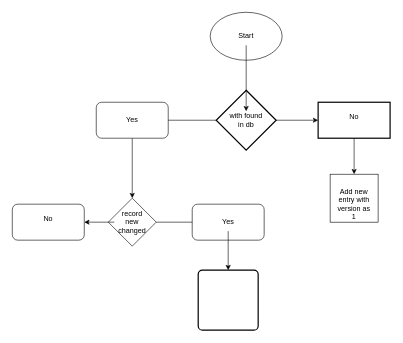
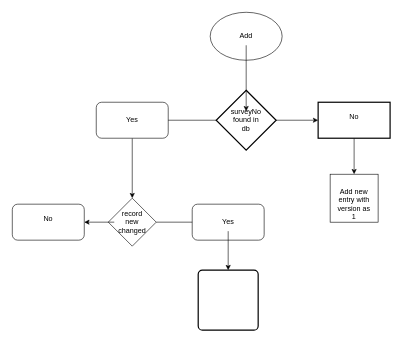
  <mxCell id="0" />
  <mxCell id="1" parent="0" />
  <mxCell id="2" value="" style="edgeStyle=orthogonalEdgeStyle;rounded=0;orthogonalLoop=1;jettySize=auto;html=1;" edge="1" parent="1" source="4" target="8"><mxGeometry relative="1" as="geometry" /></mxCell>
  <mxCell id="3" value="" style="edgeStyle=orthogonalEdgeStyle;rounded=0;orthogonalLoop=1;jettySize=auto;html=1;" edge="1" parent="1" source="4" target="20"><mxGeometry relative="1" as="geometry" /></mxCell>
  <mxCell id="4" value="" style="strokeWidth=2;html=1;shape=mxgraph.flowchart.decision;whiteSpace=wrap;" vertex="1" parent="1"><mxGeometry x="360" y="150" width="100" height="100" as="geometry" /></mxCell>
- <mxCell id="5" value="with found in db" style="text;html=1;align=center;verticalAlign=middle;whiteSpace=wrap;rounded=0;" vertex="1" parent="1"><mxGeometry x="380" y="185" width="60" height="30" as="geometry" /></mxCell>
+ <mxCell id="5" value="surveyNo found in db" style="text;html=1;align=center;verticalAlign=middle;whiteSpace=wrap;rounded=0;" vertex="1" parent="1"><mxGeometry x="380" y="185" width="60" height="30" as="geometry" /></mxCell>
  <mxCell id="6" value="" style="edgeStyle=orthogonalEdgeStyle;rounded=0;orthogonalLoop=1;jettySize=auto;html=1;" edge="1" parent="1" source="7" target="10"><mxGeometry relative="1" as="geometry" /></mxCell>
  <mxCell id="7" value="" style="rounded=1;whiteSpace=wrap;html=1;" vertex="1" parent="1"><mxGeometry x="160" y="170" width="120" height="60" as="geometry" /></mxCell>
  <mxCell id="8" value="Yes" style="text;html=1;align=center;verticalAlign=middle;whiteSpace=wrap;rounded=0;" vertex="1" parent="1"><mxGeometry x="190" y="185" width="60" height="30" as="geometry" /></mxCell>
  <mxCell id="9" value="" style="edgeStyle=orthogonalEdgeStyle;rounded=0;orthogonalLoop=1;jettySize=auto;html=1;" edge="1" parent="1" source="10" target="15"><mxGeometry relative="1" as="geometry" /></mxCell>
  <mxCell id="10" value="" style="rhombus;whiteSpace=wrap;html=1;" vertex="1" parent="1"><mxGeometry x="180" y="330" width="80" height="80" as="geometry" /></mxCell>
  <mxCell id="11" value="" style="edgeStyle=orthogonalEdgeStyle;rounded=0;orthogonalLoop=1;jettySize=auto;html=1;" edge="1" parent="1" source="12" target="17"><mxGeometry relative="1" as="geometry" /></mxCell>
  <mxCell id="12" value="record new changed" style="text;html=1;align=center;verticalAlign=middle;whiteSpace=wrap;rounded=0;" vertex="1" parent="1"><mxGeometry x="190" y="355" width="60" height="30" as="geometry" /></mxCell>
  <mxCell id="13" value="" style="rounded=1;whiteSpace=wrap;html=1;" vertex="1" parent="1"><mxGeometry x="320" y="340" width="120" height="60" as="geometry" /></mxCell>
  <mxCell id="14" value="" style="edgeStyle=orthogonalEdgeStyle;rounded=0;orthogonalLoop=1;jettySize=auto;html=1;" edge="1" parent="1" source="15" target="16"><mxGeometry relative="1" as="geometry" /></mxCell>
  <mxCell id="15" value="Yes" style="text;html=1;align=center;verticalAlign=middle;whiteSpace=wrap;rounded=0;" vertex="1" parent="1"><mxGeometry x="350" y="355" width="60" height="30" as="geometry" /></mxCell>
  <mxCell id="16" value="" style="rounded=1;whiteSpace=wrap;html=1;absoluteArcSize=1;arcSize=14;strokeWidth=2;" vertex="1" parent="1"><mxGeometry x="330" y="450" width="100" height="100" as="geometry" /></mxCell>
  <mxCell id="17" value="" style="rounded=1;whiteSpace=wrap;html=1;" vertex="1" parent="1"><mxGeometry y="340" width="120" height="60" as="geometry" x="20" /></mxCell>
  <mxCell id="18" value="No" style="text;html=1;align=center;verticalAlign=middle;whiteSpace=wrap;rounded=0;" vertex="1" parent="1"><mxGeometry x="50" y="350" width="60" height="30" as="geometry" /></mxCell>
  <mxCell id="19" value="" style="edgeStyle=orthogonalEdgeStyle;rounded=0;orthogonalLoop=1;jettySize=auto;html=1;" edge="1" parent="1" source="20" target="22"><mxGeometry relative="1" as="geometry" /></mxCell>
  <mxCell id="20" value="" style="whiteSpace=wrap;html=1;strokeWidth=2;" vertex="1" parent="1"><mxGeometry x="530" y="170" width="120" height="60" as="geometry" /></mxCell>
  <mxCell id="21" value="No" style="text;html=1;align=center;verticalAlign=middle;whiteSpace=wrap;rounded=0;" vertex="1" parent="1"><mxGeometry x="560" y="180" width="60" height="30" as="geometry" /></mxCell>
  <mxCell id="22" value="" style="whiteSpace=wrap;html=1;aspect=fixed;" vertex="1" parent="1"><mxGeometry x="550" y="290" width="80" height="80" as="geometry" /></mxCell>
  <mxCell id="23" value="Add new entry with version as 1" style="text;html=1;align=center;verticalAlign=middle;whiteSpace=wrap;rounded=0;" vertex="1" parent="1"><mxGeometry x="560" y="325" width="60" height="30" as="geometry" /></mxCell>
  <mxCell id="24" value="" style="ellipse;whiteSpace=wrap;html=1;" vertex="1" parent="1"><mxGeometry x="350" y="20" width="120" height="80" as="geometry" /></mxCell>
  <mxCell id="25" value="" style="edgeStyle=orthogonalEdgeStyle;rounded=0;orthogonalLoop=1;jettySize=auto;html=1;" edge="1" parent="1" source="26" target="5"><mxGeometry relative="1" as="geometry" /></mxCell>
- <mxCell id="26" value="Start" style="text;html=1;align=center;verticalAlign=middle;whiteSpace=wrap;rounded=0;" vertex="1" parent="1"><mxGeometry x="380" y="45" width="60" height="30" as="geometry" /></mxCell>
+ <mxCell id="26" value="Add" style="text;html=1;align=center;verticalAlign=middle;whiteSpace=wrap;rounded=0;" vertex="1" parent="1"><mxGeometry x="380" y="45" width="60" height="30" as="geometry" /></mxCell>
